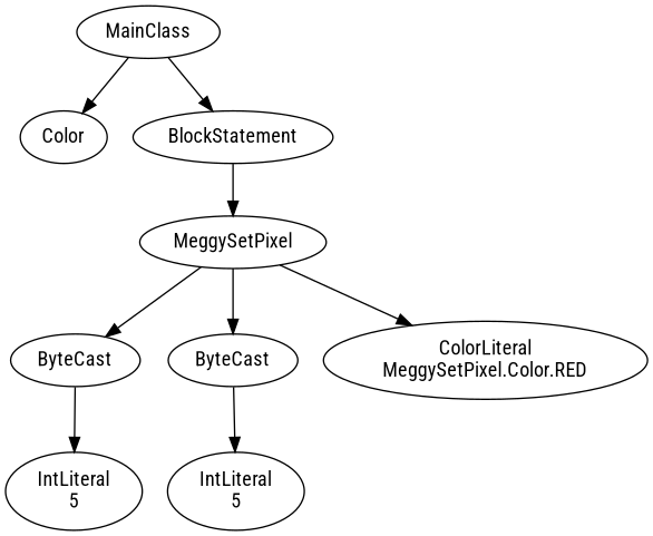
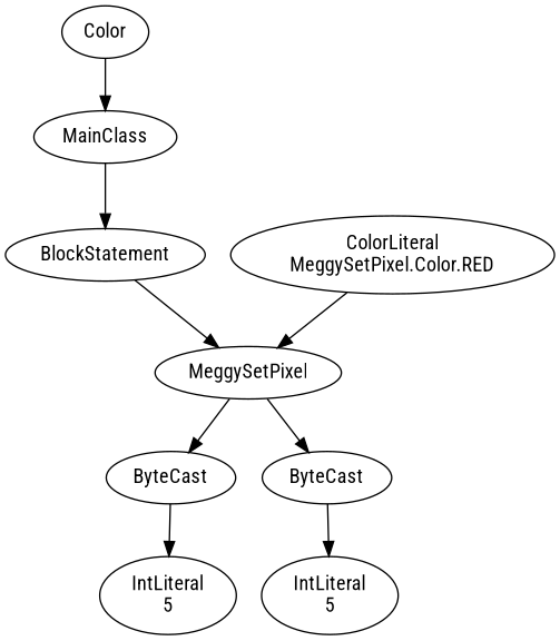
  digraph {
    fontname="Roboto Condensed"
    node [fontname="Roboto Condensed"]
    edge [fontname="Roboto Condensed"]
    n1 [label=Color]
    n2 [label=MainClass]
    n3 [label=BlockStatement]
    n4 [label=MeggySetPixel]
    n5 [label=ByteCast]
    n6 [label=ByteCast]
    n7 [label="ColorLiteral\nMeggySetPixel.Color.RED"]
    n8 [label="IntLiteral\n5"]
    n9 [label="IntLiteral\n5"]
-   n2 -> n1
+   n1 -> n2
    n2 -> n3
    n3 -> n4
    n4 -> n5
    n4 -> n6
-   n4 -> n7
+   n7 -> n4
    n5 -> n8
    n6 -> n9
  }
